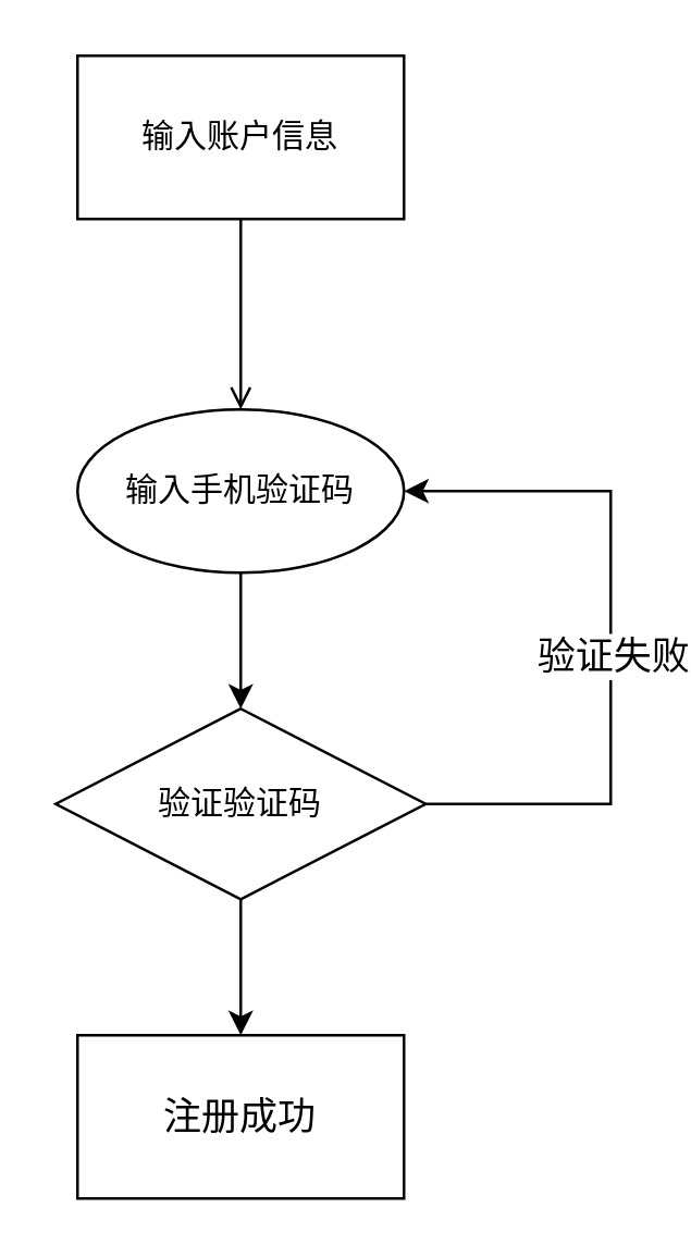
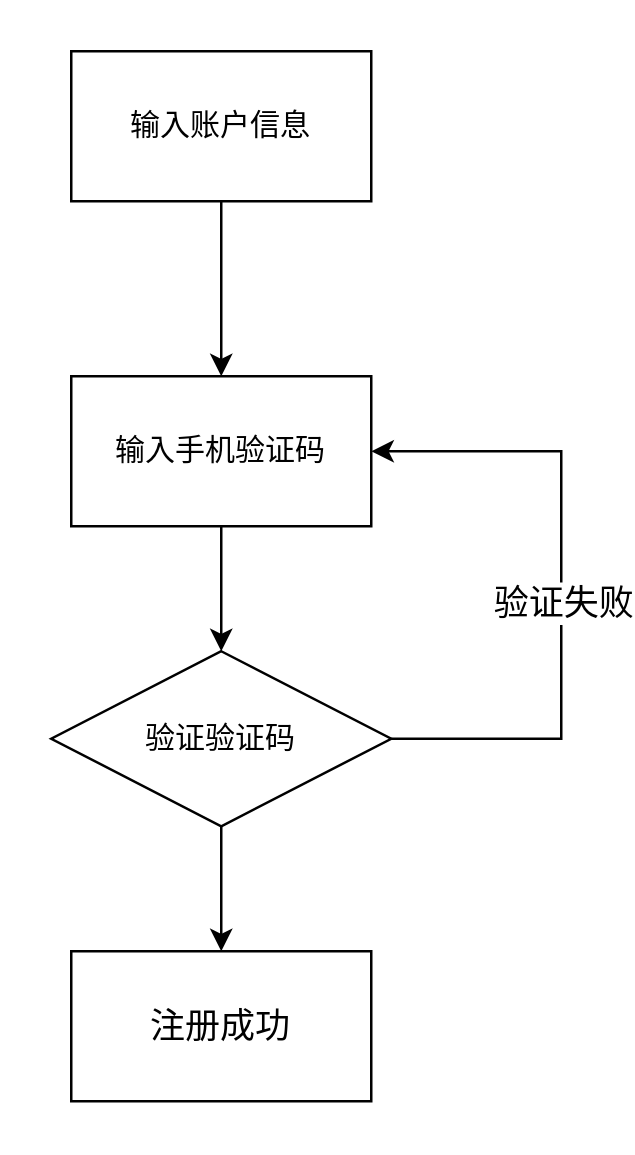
  <mxCell id="0" />
  <mxCell id="1" parent="0" />
- <mxCell id="2" style="edgeStyle=orthogonalEdgeStyle;rounded=0;orthogonalLoop=1;jettySize=auto;html=1;endArrow=open;" edge="1" parent="1" source="3" target="5"><mxGeometry relative="1" as="geometry" /></mxCell>
+ <mxCell id="2" style="edgeStyle=orthogonalEdgeStyle;rounded=0;orthogonalLoop=1;jettySize=auto;html=1;" edge="1" parent="1" source="3" target="5"><mxGeometry relative="1" as="geometry" /></mxCell>
  <mxCell id="3" value="输入账户信息" style="rounded=0;whiteSpace=wrap;html=1;" vertex="1" parent="1"><mxGeometry x="28" y="20" width="120" height="60" as="geometry" /></mxCell>
  <mxCell id="4" value="" style="edgeStyle=orthogonalEdgeStyle;rounded=0;orthogonalLoop=1;jettySize=auto;html=1;" edge="1" parent="1" source="5" target="9"><mxGeometry relative="1" as="geometry" /></mxCell>
- <mxCell id="5" value="输入手机验证码" style="ellipse;whiteSpace=wrap;html=1;" vertex="1" parent="1"><mxGeometry x="28" y="150" width="120" height="60" as="geometry" /></mxCell>
+ <mxCell id="5" value="输入手机验证码" style="rounded=0;whiteSpace=wrap;html=1;" vertex="1" parent="1"><mxGeometry x="28" y="150" width="120" height="60" as="geometry" /></mxCell>
  <mxCell id="6" style="edgeStyle=orthogonalEdgeStyle;rounded=0;orthogonalLoop=1;jettySize=auto;html=1;entryX=1;entryY=0.5;entryDx=0;entryDy=0;exitX=1;exitY=0.5;exitDx=0;exitDy=0;" edge="1" parent="1" source="9" target="5"><mxGeometry relative="1" as="geometry"><Array as="points"><mxPoint x="224" y="295" /><mxPoint x="224" y="180" /></Array></mxGeometry></mxCell>
  <mxCell id="7" value="验证失败" style="edgeLabel;html=1;align=center;verticalAlign=middle;resizable=0;points=[];fontSize=14;" vertex="1" connectable="0" parent="6"><mxGeometry x="-0.101" y="-1" relative="1" as="geometry"><mxPoint x="-1" y="-7" as="offset" /></mxGeometry></mxCell>
  <mxCell id="8" style="edgeStyle=orthogonalEdgeStyle;rounded=0;orthogonalLoop=1;jettySize=auto;html=1;fontSize=14;entryX=0.5;entryY=0;entryDx=0;entryDy=0;" edge="1" parent="1" source="9" target="10"><mxGeometry relative="1" as="geometry"><mxPoint x="88" y="390" as="targetPoint" /></mxGeometry></mxCell>
  <mxCell id="9" value="验证验证码" style="rhombus;whiteSpace=wrap;html=1;" vertex="1" parent="1"><mxGeometry x="20" y="260" width="136" height="70" as="geometry" /></mxCell>
  <mxCell id="10" value="注册成功" style="rounded=0;whiteSpace=wrap;html=1;fontSize=14;" vertex="1" parent="1"><mxGeometry x="28" y="380" width="120" height="60" as="geometry" /></mxCell>
